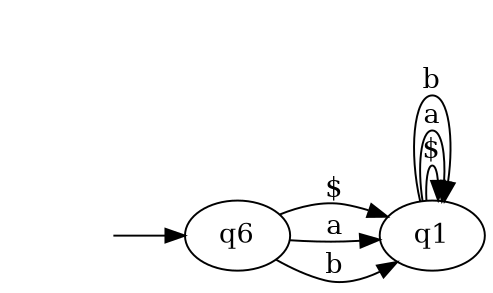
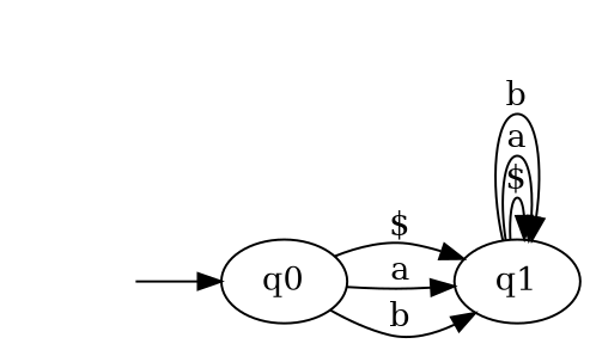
  digraph {
    rankdir=LR
    edge [weight="$"]
    "" [shape=none]
-   q0 [label=q6]
+   q0
    q1
    "" -> q0 [weight=""]
    q0 -> q1 [label="$"]
    q0 -> q1 [label=a weight=a]
    q0 -> q1 [label=b weight=b]
    q1 -> q1 [label="$"]
    q1 -> q1 [label=a weight=a]
    q1 -> q1 [label=b weight=b]
  }
